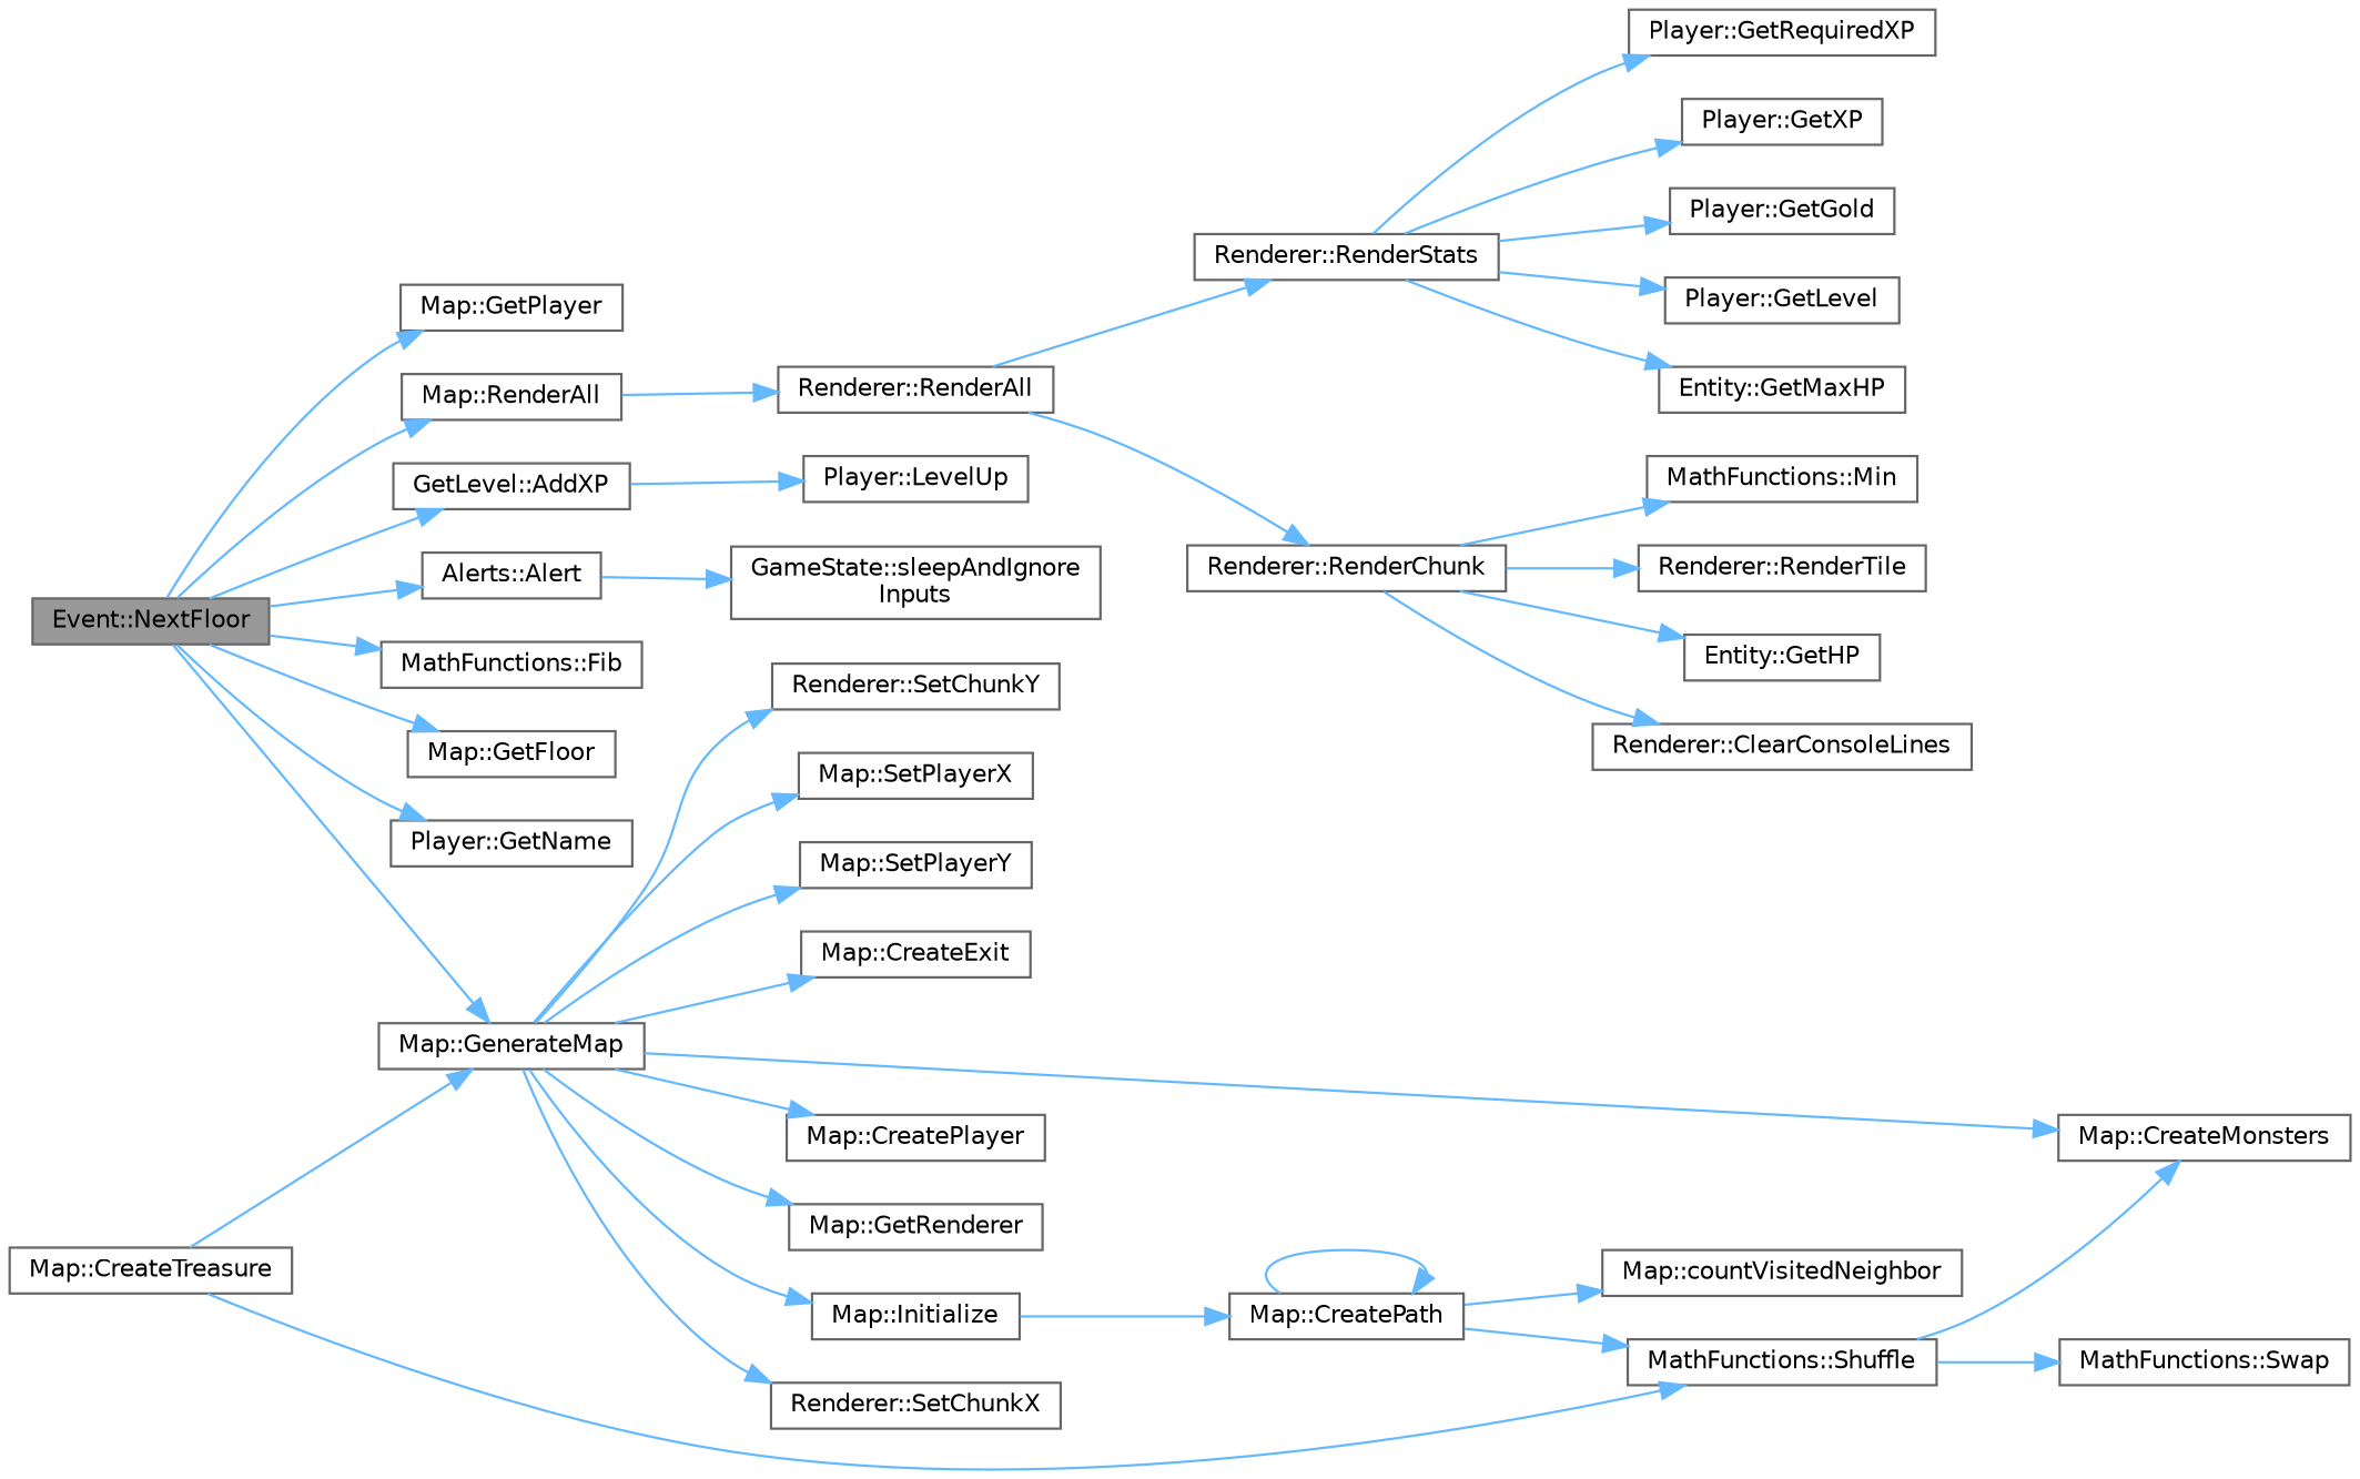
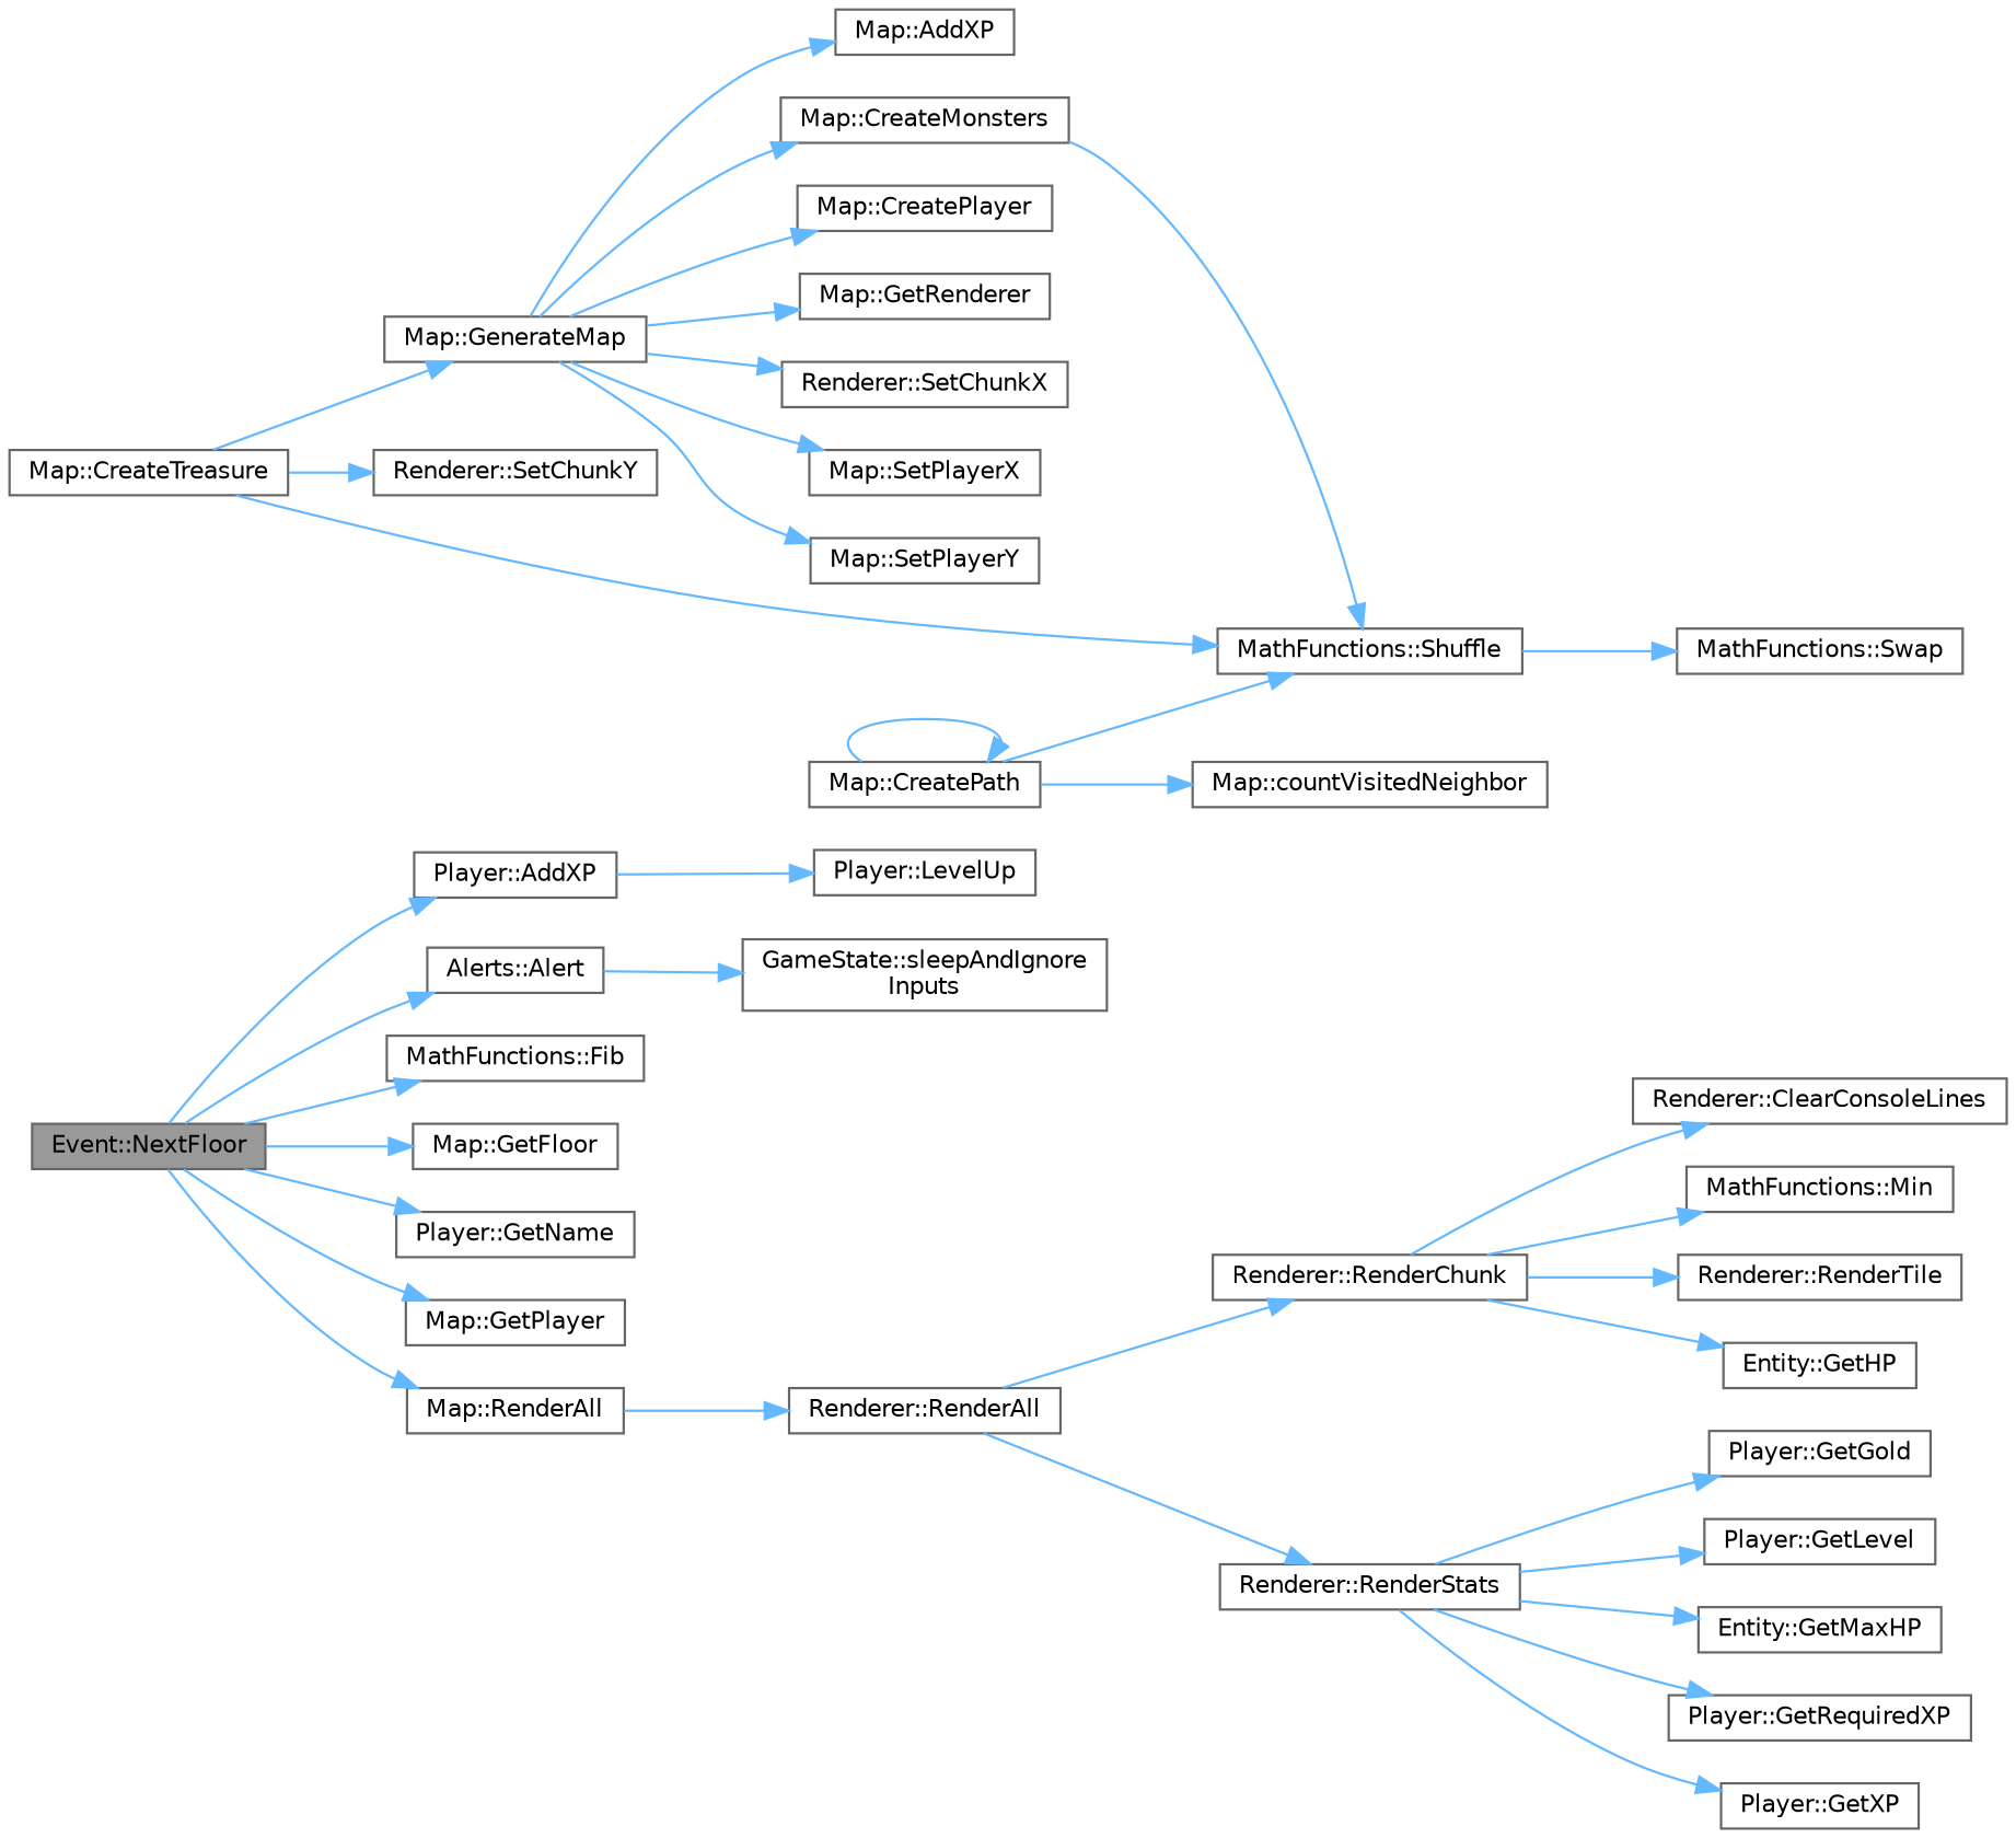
  digraph {
    rankdir=LR
    node [color=grey40 fillcolor=white fontname=Helvetica fontsize=10 shape=box style=filled]
    edge [color=steelblue1 fontname=Helvetica fontsize=10 labelfontname=Helvetica labelfontsize=10 style=solid]
    n1 [color=gray40 fillcolor=grey60 fontcolor=black height=0.2 label="Event::NextFloor" width=0.4]
-   n2 [height=0.2 label="GetLevel::AddXP" width=0.4]
+   n2 [height=0.2 label="Player::AddXP" width=0.4]
    n3 [height=0.2 label="Alerts::Alert" width=0.4]
    n4 [height=0.2 label="MathFunctions::Fib" width=0.4]
    n5 [height=0.2 label="Map::GenerateMap" width=0.4]
    n6 [height=0.2 label="Map::GetFloor" width=0.4]
    n7 [height=0.2 label="Player::GetName" width=0.4]
    n8 [height=0.2 label="Map::GetPlayer" width=0.4]
    n9 [height=0.2 label="Map::RenderAll" width=0.4]
    n10 [height=0.2 label="Player::LevelUp" width=0.4]
    n11 [height=0.2 label="GameState::sleepAndIgnore\lInputs" width=0.4]
-   n12 [height=0.2 label="Map::CreateExit" width=0.4]
+   n12 [height=0.2 label="Map::AddXP" width=0.4]
    n13 [height=0.2 label="Map::CreateMonsters" width=0.4]
    n14 [height=0.2 label="Map::CreatePlayer" width=0.4]
    n15 [height=0.2 label="Map::GetRenderer" width=0.4]
-   n16 [height=0.2 label="Map::Initialize" width=0.4]
    n17 [height=0.2 label="Renderer::SetChunkX" width=0.4]
    n18 [height=0.2 label="Renderer::SetChunkY" width=0.4]
    n19 [height=0.2 label="Map::SetPlayerX" width=0.4]
    n20 [height=0.2 label="Map::SetPlayerY" width=0.4]
    n21 [height=0.2 label="Renderer::RenderAll" width=0.4]
    n22 [height=0.2 label="MathFunctions::Shuffle" width=0.4]
    n23 [height=0.2 label="Map::CreateTreasure" width=0.4]
    n24 [height=0.2 label="Map::CreatePath" width=0.4]
    n25 [height=0.2 label="MathFunctions::Swap" width=0.4]
    n26 [height=0.2 label="Map::countVisitedNeighbor" width=0.4]
    n27 [height=0.2 label="Renderer::RenderChunk" width=0.4]
    n28 [height=0.2 label="Renderer::RenderStats" width=0.4]
    n29 [height=0.2 label="Renderer::ClearConsoleLines" width=0.4]
    n30 [height=0.2 label="MathFunctions::Min" width=0.4]
    n31 [height=0.2 label="Renderer::RenderTile" width=0.4]
    n32 [height=0.2 label="Entity::GetHP" width=0.4]
    n33 [height=0.2 label="Player::GetGold" width=0.4]
    n34 [height=0.2 label="Player::GetLevel" width=0.4]
    n35 [height=0.2 label="Entity::GetMaxHP" width=0.4]
    n36 [height=0.2 label="Player::GetRequiredXP" width=0.4]
    n37 [height=0.2 label="Player::GetXP" width=0.4]
    n1 -> n2
    n1 -> n3
    n1 -> n4
-   n1 -> n5
    n1 -> n6
    n1 -> n7
    n1 -> n8
    n1 -> n9
    n2 -> n10
    n3 -> n11
    n5 -> n12
    n5 -> n13
    n5 -> n14
    n5 -> n15
-   n5 -> n16
    n5 -> n17
-   n5 -> n18
+   n23 -> n18
    n5 -> n19
    n5 -> n20
    n9 -> n21
-   n22 -> n13
-   n16 -> n24
+   n13 -> n22
    n21 -> n27
    n21 -> n28
    n22 -> n25
    n23 -> n5
    n23 -> n22
    n24 -> n22
    n24 -> n24
    n24 -> n26
    n27 -> n29
    n27 -> n30
    n27 -> n31
    n27 -> n32
    n28 -> n33
    n28 -> n34
    n28 -> n35
    n28 -> n36
    n28 -> n37
  }
